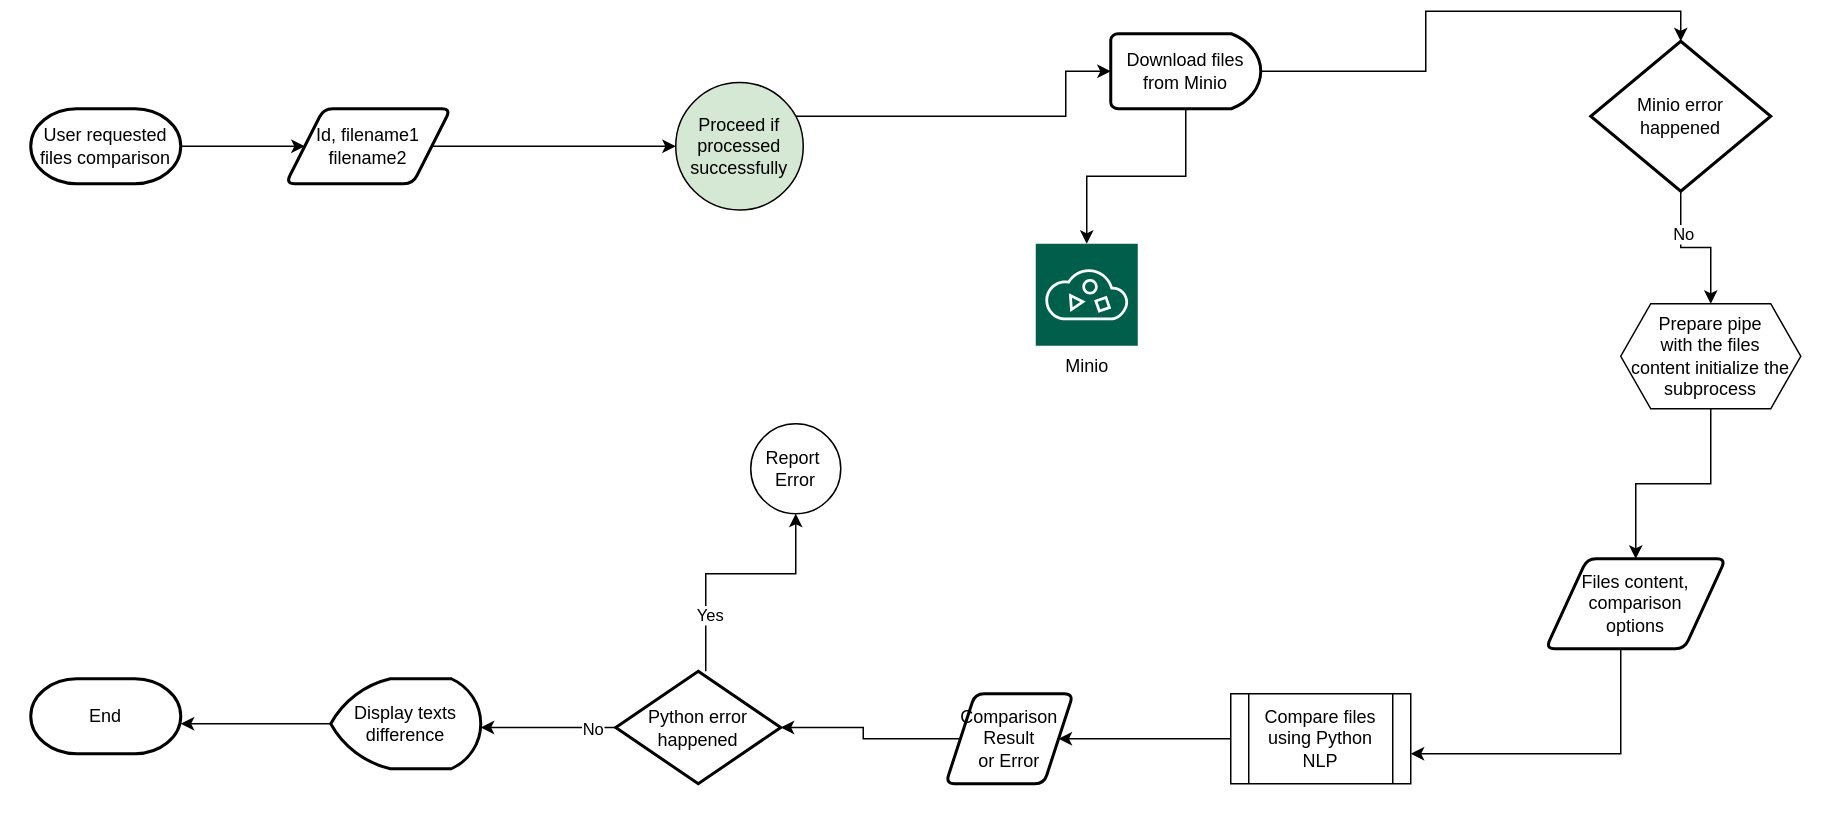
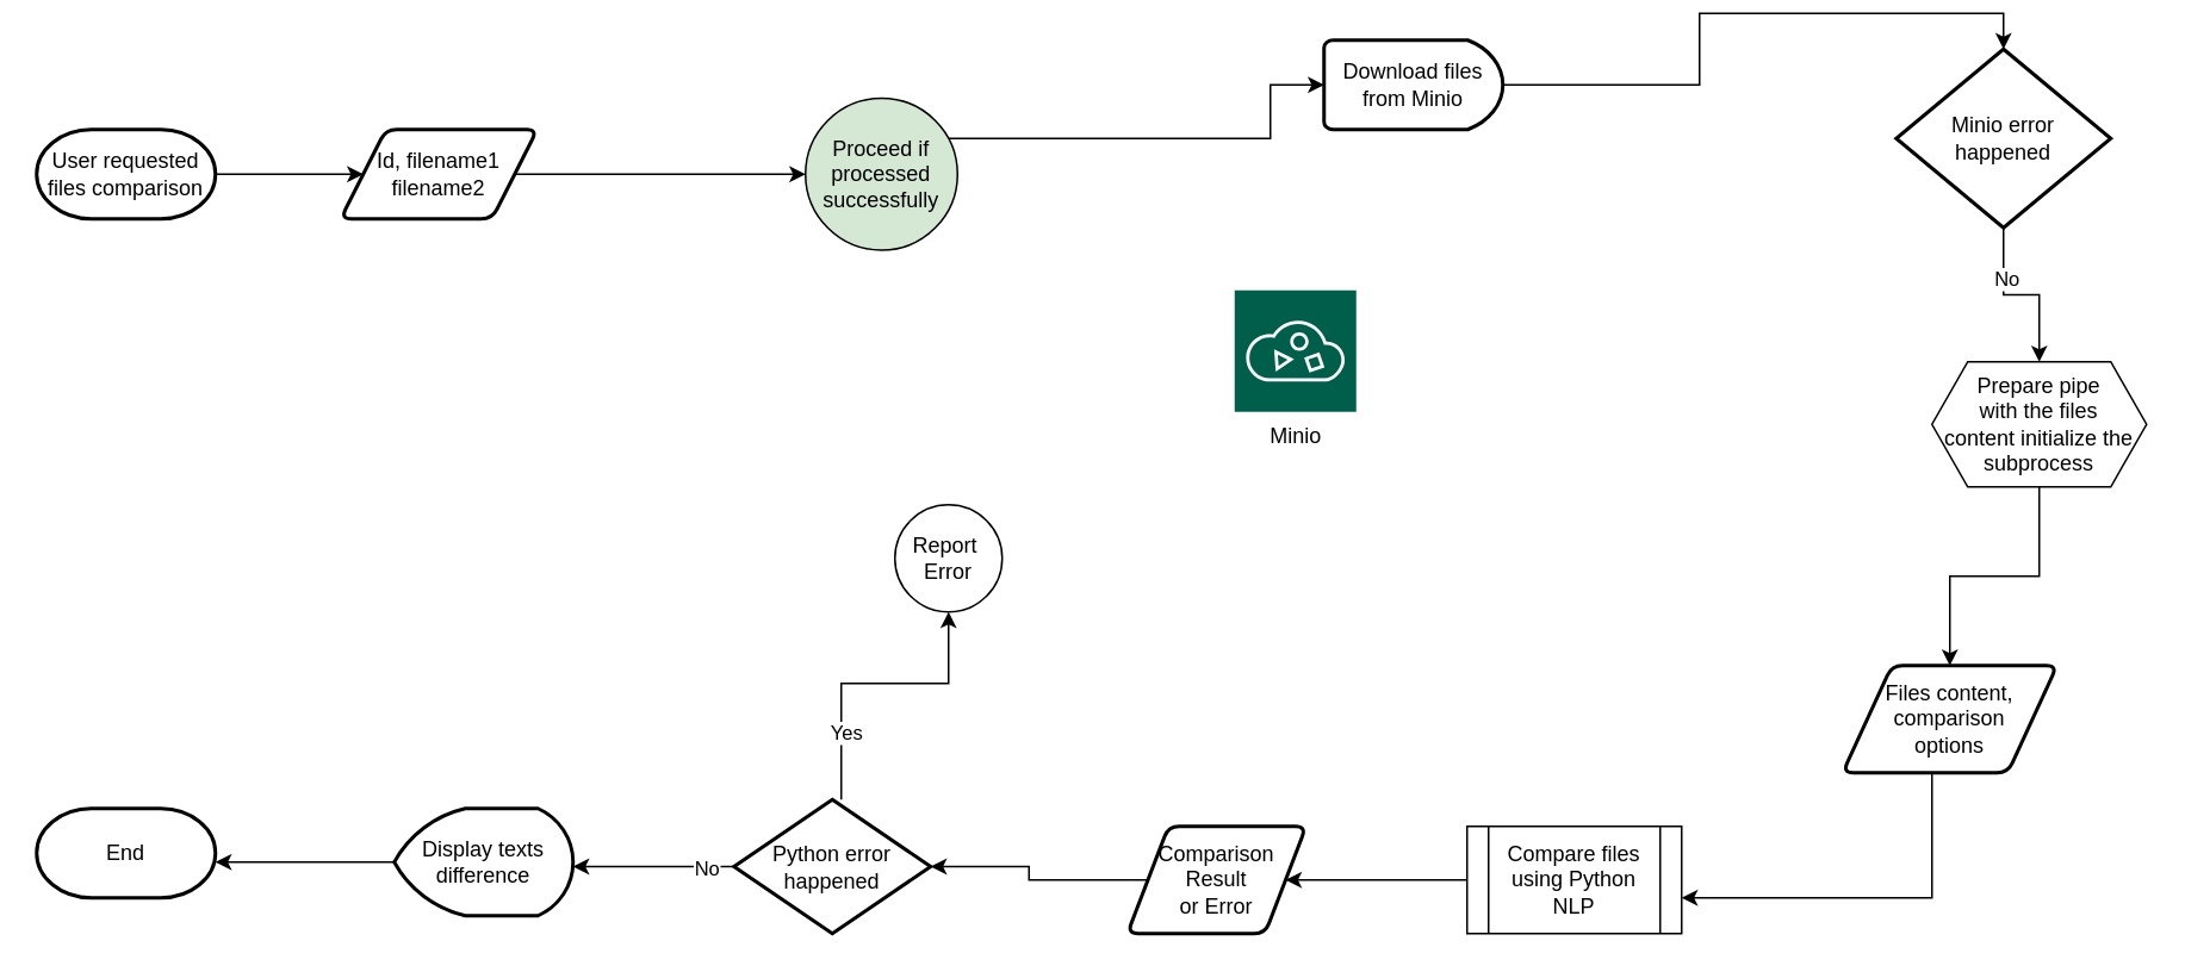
  <mxCell id="0" />
  <mxCell id="1" parent="0" />
  <mxCell id="2" style="edgeStyle=orthogonalEdgeStyle;rounded=0;orthogonalLoop=1;jettySize=auto;html=1;" parent="1" source="31" target="9" edge="1"><mxGeometry relative="1" as="geometry"><mxPoint x="650" y="340" as="targetPoint" /><Array as="points"><mxPoint x="710" y="75" /><mxPoint x="710" y="45" /></Array><mxPoint x="700" y="75" as="sourcePoint" /></mxGeometry></mxCell>
  <mxCell id="3" style="edgeStyle=orthogonalEdgeStyle;rounded=0;orthogonalLoop=1;jettySize=auto;html=1;" parent="1" source="4" target="6" edge="1"><mxGeometry relative="1" as="geometry" /></mxCell>
  <mxCell id="4" value="User requested files comparison" style="strokeWidth=2;html=1;shape=mxgraph.flowchart.terminator;whiteSpace=wrap;" parent="1" vertex="1"><mxGeometry x="20" y="70" width="100" height="50" as="geometry" /></mxCell>
  <mxCell id="5" style="edgeStyle=orthogonalEdgeStyle;rounded=0;orthogonalLoop=1;jettySize=auto;html=1;" parent="1" source="6" target="31" edge="1"><mxGeometry relative="1" as="geometry" /></mxCell>
  <mxCell id="6" value="Id, filename1&lt;br&gt;filename2" style="shape=parallelogram;html=1;strokeWidth=2;perimeter=parallelogramPerimeter;whiteSpace=wrap;rounded=1;arcSize=12;size=0.23;" parent="1" vertex="1"><mxGeometry x="190" y="70" width="110" height="50" as="geometry" /></mxCell>
- <mxCell id="7" style="edgeStyle=orthogonalEdgeStyle;rounded=0;orthogonalLoop=1;jettySize=auto;html=1;" parent="1" source="9" target="29" edge="1"><mxGeometry relative="1" as="geometry" /></mxCell>
  <mxCell id="8" style="edgeStyle=orthogonalEdgeStyle;rounded=0;orthogonalLoop=1;jettySize=auto;html=1;exitX=1;exitY=0.5;exitDx=0;exitDy=0;exitPerimeter=0;entryX=0.5;entryY=0;entryDx=0;entryDy=0;entryPerimeter=0;" parent="1" source="9" target="13" edge="1"><mxGeometry relative="1" as="geometry" /></mxCell>
  <mxCell id="9" value="Download files from Minio" style="strokeWidth=2;html=1;shape=mxgraph.flowchart.delay;whiteSpace=wrap;" parent="1" vertex="1"><mxGeometry x="740" y="20" width="100" height="50" as="geometry" /></mxCell>
  <mxCell id="10" style="edgeStyle=orthogonalEdgeStyle;rounded=0;orthogonalLoop=1;jettySize=auto;html=1;" parent="1" source="28" target="15" edge="1"><mxGeometry relative="1" as="geometry" /></mxCell>
  <mxCell id="11" style="edgeStyle=orthogonalEdgeStyle;rounded=0;orthogonalLoop=1;jettySize=auto;html=1;" parent="1" source="13" target="28" edge="1"><mxGeometry relative="1" as="geometry" /></mxCell>
  <mxCell id="12" value="No" style="edgeLabel;html=1;align=center;verticalAlign=middle;resizable=0;points=[];" parent="11" vertex="1" connectable="0"><mxGeometry x="-0.408" y="1" relative="1" as="geometry"><mxPoint as="offset" /></mxGeometry></mxCell>
  <mxCell id="13" value="Minio error&lt;br&gt;happened" style="strokeWidth=2;html=1;shape=mxgraph.flowchart.decision;whiteSpace=wrap;" parent="1" vertex="1"><mxGeometry x="1060" y="25" width="120" height="100" as="geometry" /></mxCell>
  <mxCell id="14" style="edgeStyle=orthogonalEdgeStyle;rounded=0;orthogonalLoop=1;jettySize=auto;html=1;" parent="1" source="15" target="17" edge="1"><mxGeometry relative="1" as="geometry"><Array as="points"><mxPoint x="1080" y="500" /></Array></mxGeometry></mxCell>
  <mxCell id="15" value="Files content,&lt;br&gt;comparison&lt;br&gt;options" style="shape=parallelogram;html=1;strokeWidth=2;perimeter=parallelogramPerimeter;whiteSpace=wrap;rounded=1;arcSize=12;size=0.23;" parent="1" vertex="1"><mxGeometry x="1030" y="370" width="120" height="60" as="geometry" /></mxCell>
  <mxCell id="16" style="edgeStyle=orthogonalEdgeStyle;rounded=0;orthogonalLoop=1;jettySize=auto;html=1;" parent="1" source="17" target="19" edge="1"><mxGeometry relative="1" as="geometry" /></mxCell>
  <mxCell id="17" value="Compare files using Python NLP" style="shape=process;whiteSpace=wrap;html=1;backgroundOutline=1;" parent="1" vertex="1"><mxGeometry x="820" y="460" width="120" height="60" as="geometry" /></mxCell>
  <mxCell id="18" style="edgeStyle=orthogonalEdgeStyle;rounded=0;orthogonalLoop=1;jettySize=auto;html=1;" parent="1" source="19" target="24" edge="1"><mxGeometry relative="1" as="geometry" /></mxCell>
- <mxCell id="19" value="Comparison&lt;br&gt;Result&lt;br&gt;or Error" style="shape=parallelogram;html=1;strokeWidth=2;perimeter=parallelogramPerimeter;whiteSpace=wrap;rounded=1;arcSize=12;size=0.23;" parent="1" vertex="1"><mxGeometry x="630" y="460" width="85" height="60" as="geometry" /></mxCell>
+ <mxCell id="19" value="Comparison&lt;br&gt;Result&lt;br&gt;or Error" style="shape=parallelogram;html=1;strokeWidth=2;perimeter=parallelogramPerimeter;whiteSpace=wrap;rounded=1;arcSize=12;size=0.23;" parent="1" vertex="1"><mxGeometry x="630" y="460" width="100" height="60" as="geometry" /></mxCell>
  <mxCell id="20" style="edgeStyle=orthogonalEdgeStyle;rounded=0;orthogonalLoop=1;jettySize=auto;html=1;" parent="1" source="24" target="30" edge="1"><mxGeometry relative="1" as="geometry"><mxPoint x="525" y="340" as="targetPoint" /><Array as="points"><mxPoint x="470" y="380" /><mxPoint x="530" y="380" /></Array></mxGeometry></mxCell>
  <mxCell id="21" value="Yes" style="edgeLabel;html=1;align=center;verticalAlign=middle;resizable=0;points=[];" parent="20" vertex="1" connectable="0"><mxGeometry x="-0.545" y="-2" relative="1" as="geometry"><mxPoint as="offset" /></mxGeometry></mxCell>
  <mxCell id="22" style="edgeStyle=orthogonalEdgeStyle;rounded=0;orthogonalLoop=1;jettySize=auto;html=1;" parent="1" source="24" target="26" edge="1"><mxGeometry relative="1" as="geometry"><Array as="points"><mxPoint x="260" y="490" /></Array></mxGeometry></mxCell>
  <mxCell id="23" value="No" style="edgeLabel;html=1;align=center;verticalAlign=middle;resizable=0;points=[];" parent="22" vertex="1" connectable="0"><mxGeometry x="-0.655" y="1" relative="1" as="geometry"><mxPoint as="offset" /></mxGeometry></mxCell>
  <mxCell id="24" value="Python error&lt;br&gt;happened" style="strokeWidth=2;html=1;shape=mxgraph.flowchart.decision;whiteSpace=wrap;" parent="1" vertex="1"><mxGeometry x="410" y="445" width="110" height="75" as="geometry" /></mxCell>
  <mxCell id="25" style="edgeStyle=orthogonalEdgeStyle;rounded=0;orthogonalLoop=1;jettySize=auto;html=1;" parent="1" source="26" target="27" edge="1"><mxGeometry relative="1" as="geometry"><Array as="points"><mxPoint x="90" y="490" /></Array></mxGeometry></mxCell>
  <mxCell id="26" value="Display texts&lt;br&gt;difference" style="strokeWidth=2;html=1;shape=mxgraph.flowchart.display;whiteSpace=wrap;" parent="1" vertex="1"><mxGeometry x="220" y="450" width="100" height="60" as="geometry" /></mxCell>
  <mxCell id="27" value="End" style="strokeWidth=2;html=1;shape=mxgraph.flowchart.terminator;whiteSpace=wrap;" parent="1" vertex="1"><mxGeometry x="20" y="450" width="100" height="50" as="geometry" /></mxCell>
  <mxCell id="28" value="Prepare pipe&lt;br&gt;with the files&lt;br&gt;content initialize the subprocess" style="shape=hexagon;perimeter=hexagonPerimeter2;whiteSpace=wrap;html=1;fixedSize=1;" parent="1" vertex="1"><mxGeometry x="1080" y="200" width="120" height="70" as="geometry" /></mxCell>
  <mxCell id="29" value="Minio" style="pointerEvents=1;shadow=0;dashed=0;html=1;strokeColor=none;fillColor=#005F4B;labelPosition=center;verticalLabelPosition=bottom;verticalAlign=top;align=center;outlineConnect=0;shape=mxgraph.veeam2.object_storage;" parent="1" vertex="1"><mxGeometry x="690" y="160" width="68" height="68" as="geometry" /></mxCell>
  <mxCell id="30" value="Report&amp;nbsp;&lt;br&gt;Error" style="ellipse;whiteSpace=wrap;html=1;aspect=fixed;" parent="1" vertex="1"><mxGeometry x="500" y="280" width="60" height="60" as="geometry" /></mxCell>
  <mxCell id="31" value="Proceed if&lt;br&gt;processed successfully" style="ellipse;whiteSpace=wrap;html=1;aspect=fixed;fillColor=#d5e8d4;" parent="1" vertex="1"><mxGeometry x="450" y="52.5" width="85" height="85" as="geometry" /></mxCell>
